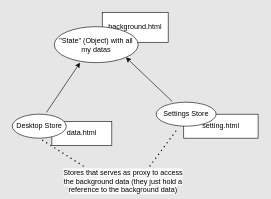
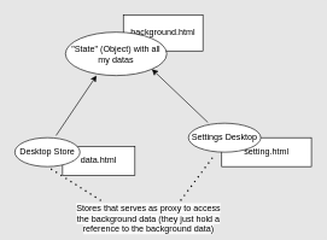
  <mxCell id="0" />
  <mxCell id="1" parent="0" />
  <mxCell id="2" value="background.html" style="rounded=0;whiteSpace=wrap;html=1;" parent="1" vertex="1"><mxGeometry x="170" y="20" width="110" height="50" as="geometry" /></mxCell>
  <mxCell id="3" value="data.html" style="rounded=0;whiteSpace=wrap;html=1;" parent="1" vertex="1"><mxGeometry x="86" y="202" width="100" height="40" as="geometry" /></mxCell>
  <mxCell id="4" value="setting.html" style="rounded=0;whiteSpace=wrap;html=1;" parent="1" vertex="1"><mxGeometry x="306" y="190" width="124" height="40" as="geometry" /></mxCell>
  <mxCell id="5" value="&quot;State&quot; (Object) with all my datas" style="ellipse;whiteSpace=wrap;html=1;" parent="1" vertex="1"><mxGeometry x="90" y="44" width="140" height="60" as="geometry" /></mxCell>
- <mxCell id="6" value="Settings Store" style="ellipse;whiteSpace=wrap;html=1;" parent="1" vertex="1"><mxGeometry x="260" y="170" width="100" height="40" as="geometry" /></mxCell>
+ <mxCell id="6" value="Settings Desktop" style="ellipse;whiteSpace=wrap;html=1;" parent="1" vertex="1"><mxGeometry x="260" y="170" width="100" height="40" as="geometry" /></mxCell>
  <mxCell id="7" value="Desktop Store" style="ellipse;whiteSpace=wrap;html=1;" parent="1" vertex="1"><mxGeometry x="20" y="190" width="90" height="40" as="geometry" /></mxCell>
  <mxCell id="8" value="&lt;br&gt;&lt;span style=&quot;color: rgb(0, 0, 0); font-family: Helvetica; font-size: 12px; font-style: normal; font-variant-ligatures: normal; font-variant-caps: normal; font-weight: 400; letter-spacing: normal; orphans: 2; text-align: center; text-indent: 0px; text-transform: none; widows: 2; word-spacing: 0px; -webkit-text-stroke-width: 0px; background-color: rgb(251, 251, 251); text-decoration-thickness: initial; text-decoration-style: initial; text-decoration-color: initial; float: none; display: inline !important;&quot;&gt;Stores that serves as proxy to access the background data (they just hold a reference to the background data)&lt;/span&gt;" style="text;html=1;strokeColor=none;fillColor=none;align=center;verticalAlign=middle;whiteSpace=wrap;rounded=0;" vertex="1" parent="1"><mxGeometry x="100" y="280" width="210" height="30" as="geometry" /></mxCell>
  <mxCell id="9" value="" style="endArrow=none;dashed=1;html=1;dashPattern=1 3;strokeWidth=2;rounded=0;entryX=0.36;entryY=1.1;entryDx=0;entryDy=0;entryPerimeter=0;exitX=0.71;exitY=-0.1;exitDx=0;exitDy=0;exitPerimeter=0;" edge="1" parent="1" source="8" target="6"><mxGeometry width="50" height="50" relative="1" as="geometry"><mxPoint x="160" y="240" as="sourcePoint" /><mxPoint x="210" y="190" as="targetPoint" /></mxGeometry></mxCell>
  <mxCell id="10" value="" style="endArrow=none;dashed=1;html=1;dashPattern=1 3;strokeWidth=2;rounded=0;entryX=0.5;entryY=1;entryDx=0;entryDy=0;exitX=0.186;exitY=-0.1;exitDx=0;exitDy=0;exitPerimeter=0;" edge="1" parent="1" source="8" target="7"><mxGeometry width="50" height="50" relative="1" as="geometry"><mxPoint x="160" y="240" as="sourcePoint" /><mxPoint x="210" y="190" as="targetPoint" /></mxGeometry></mxCell>
  <mxCell id="11" value="" style="endArrow=classic;html=1;rounded=0;entryX=1;entryY=1;entryDx=0;entryDy=0;exitX=0.27;exitY=-0.025;exitDx=0;exitDy=0;exitPerimeter=0;" edge="1" parent="1" source="6" target="5"><mxGeometry width="50" height="50" relative="1" as="geometry"><mxPoint x="-60" y="240" as="sourcePoint" /><mxPoint x="-10" y="190" as="targetPoint" /></mxGeometry></mxCell>
  <mxCell id="12" value="" style="endArrow=classic;html=1;rounded=0;entryX=0.307;entryY=1;entryDx=0;entryDy=0;entryPerimeter=0;exitX=0.633;exitY=-0.075;exitDx=0;exitDy=0;exitPerimeter=0;" edge="1" parent="1" source="7" target="5"><mxGeometry width="50" height="50" relative="1" as="geometry"><mxPoint x="-60" y="240" as="sourcePoint" /><mxPoint x="-10" y="190" as="targetPoint" /></mxGeometry></mxCell>
